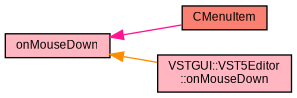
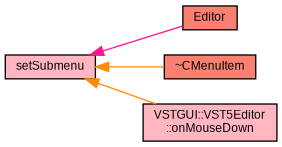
  digraph {
    rankdir=LR
    node [color=black fillcolor=lightpink fontname=Arial fontsize=9 shape=record style=filled]
    edge [color=darkorange dir=back fontname=Arial fontsize=9 labelfontname=Arial labelfontsize=9 style=solid]
-   n1 [fontcolor=black height=0.2 label=onMouseDown width=0.4]
-   n2 [fillcolor=salmon height=0.2 label=CMenuItem width=0.4]
+   n1 [fontcolor=black height=0.2 label=setSubmenu width=0.4]
+   n2 [fillcolor=salmon height=0.2 label=Editor width=0.4]
+   n3 [fillcolor=salmon height=0.2 label="~CMenuItem" width=0.4]
    n4 [height=0.2 label="VSTGUI::VST5Editor\l::onMouseDown" width=0.4]
    n1 -> n2 [color=deeppink]
+   n1 -> n3
    n1 -> n4
  }
